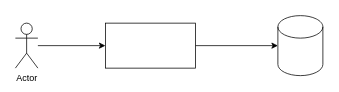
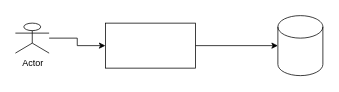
  <mxCell id="0" />
  <mxCell id="1" parent="0" />
  <mxCell id="2" value="" style="shape=cylinder3;whiteSpace=wrap;html=1;boundedLbl=1;backgroundOutline=1;size=15;" vertex="1" parent="1"><mxGeometry x="370" y="20" width="60" height="80" as="geometry" /></mxCell>
  <mxCell id="3" value="" style="edgeStyle=orthogonalEdgeStyle;rounded=0;orthogonalLoop=1;jettySize=auto;html=1;" edge="1" parent="1" source="4" target="2"><mxGeometry relative="1" as="geometry" /></mxCell>
  <mxCell id="4" value="" style="rounded=0;whiteSpace=wrap;html=1;" vertex="1" parent="1"><mxGeometry x="140" y="30" width="120" height="60" as="geometry" /></mxCell>
  <mxCell id="5" value="" style="edgeStyle=orthogonalEdgeStyle;rounded=0;orthogonalLoop=1;jettySize=auto;html=1;" edge="1" parent="1" source="6" target="4"><mxGeometry relative="1" as="geometry" /></mxCell>
- <mxCell id="6" value="Actor" style="shape=umlActor;verticalLabelPosition=bottom;verticalAlign=top;html=1;outlineConnect=0;" vertex="1" parent="1"><mxGeometry x="20" y="30" width="30" height="60" as="geometry" /></mxCell>
+ <mxCell id="6" value="Actor" style="shape=umlActor;verticalLabelPosition=bottom;verticalAlign=top;html=1;outlineConnect=0;" vertex="1" parent="1"><mxGeometry x="20" y="30" width="45" height="40" as="geometry" /></mxCell>
